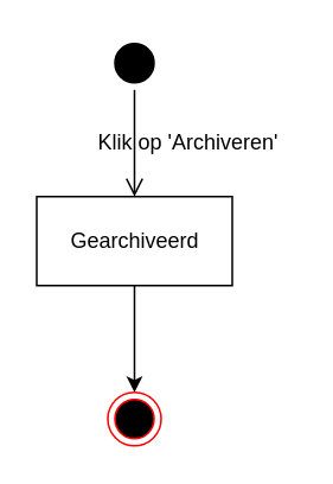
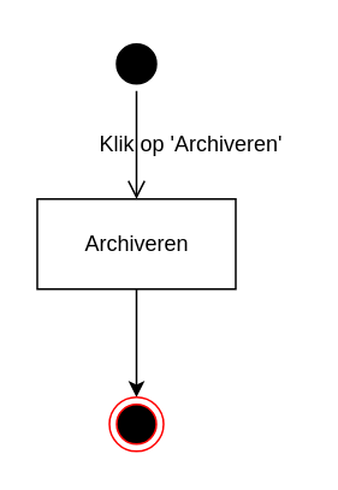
  <mxCell id="0" />
  <mxCell id="1" parent="0" />
  <mxCell id="2" value="" style="ellipse;html=1;shape=startState;fillColor=#000000;strokeColor=#000000;" vertex="1" parent="1"><mxGeometry x="60" y="20" width="30" height="30" as="geometry" /></mxCell>
  <mxCell id="3" value="" style="edgeStyle=orthogonalEdgeStyle;html=1;verticalAlign=bottom;endArrow=open;endSize=8;strokeColor=#000000;rounded=0;" edge="1" source="2" parent="1"><mxGeometry relative="1" as="geometry"><mxPoint x="75" y="110" as="targetPoint" /></mxGeometry></mxCell>
  <mxCell id="4" style="edgeStyle=orthogonalEdgeStyle;rounded=0;orthogonalLoop=1;jettySize=auto;html=1;strokeColor=#000000;" edge="1" parent="1" source="5" target="7"><mxGeometry relative="1" as="geometry" /></mxCell>
- <mxCell id="5" value="&lt;div&gt;Gearchiveerd&lt;/div&gt;" style="html=1;strokeColor=#000000;" vertex="1" parent="1"><mxGeometry x="20" y="110" width="110" height="50" as="geometry" /></mxCell>
+ <mxCell id="5" value="&lt;div&gt;Archiveren&lt;/div&gt;" style="html=1;strokeColor=#000000;" vertex="1" parent="1"><mxGeometry x="20" y="110" width="110" height="50" as="geometry" /></mxCell>
  <mxCell id="6" value="Klik op 'Archiveren'" style="text;html=1;align=center;verticalAlign=middle;resizable=0;points=[];autosize=1;strokeColor=none;fillColor=none;" vertex="1" parent="1"><mxGeometry x="45" y="70" width="120" height="20" as="geometry" /></mxCell>
  <mxCell id="7" value="" style="ellipse;html=1;shape=endState;fillColor=#000000;strokeColor=#ff0000;" vertex="1" parent="1"><mxGeometry x="60" y="220" width="30" height="30" as="geometry" /></mxCell>
